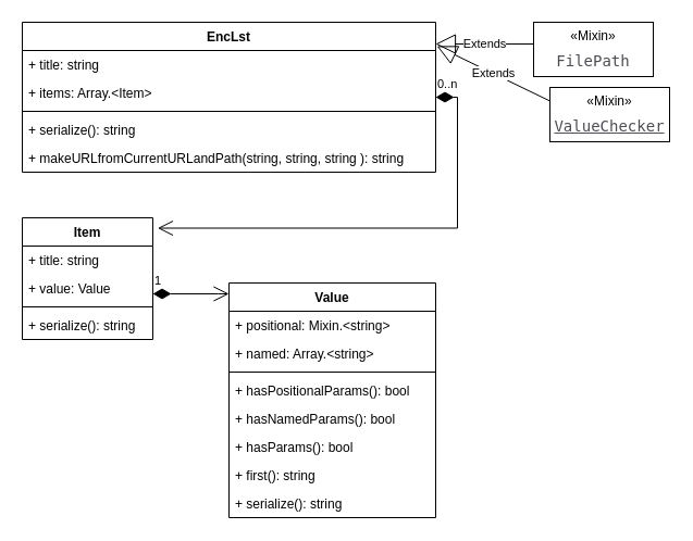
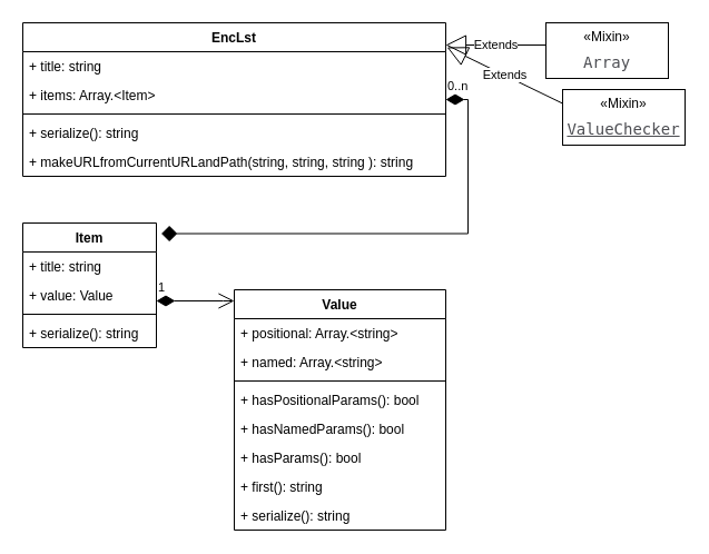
  <mxCell id="0" />
  <mxCell id="1" parent="0" />
  <mxCell id="2" value="EncLst" style="swimlane;fontStyle=1;align=center;verticalAlign=top;childLayout=stackLayout;horizontal=1;startSize=26;horizontalStack=0;resizeParent=1;resizeParentMax=0;resizeLast=0;collapsible=1;marginBottom=0;whiteSpace=wrap;html=1;" vertex="1" parent="1"><mxGeometry x="20" y="20" width="380" height="138" as="geometry" /></mxCell>
  <mxCell id="3" value="+ title: string" style="text;strokeColor=none;fillColor=none;align=left;verticalAlign=top;spacingLeft=4;spacingRight=4;overflow=hidden;rotatable=0;points=[[0,0.5],[1,0.5]];portConstraint=eastwest;whiteSpace=wrap;html=1;" vertex="1" parent="2"><mxGeometry y="26" width="380" height="26" as="geometry" /></mxCell>
  <mxCell id="4" value="+ items: Array.&amp;lt;Item&amp;gt;" style="text;strokeColor=none;fillColor=none;align=left;verticalAlign=top;spacingLeft=4;spacingRight=4;overflow=hidden;rotatable=0;points=[[0,0.5],[1,0.5]];portConstraint=eastwest;whiteSpace=wrap;html=1;" vertex="1" parent="2"><mxGeometry y="52" width="380" height="26" as="geometry" /></mxCell>
  <mxCell id="5" value="" style="line;strokeWidth=1;fillColor=none;align=left;verticalAlign=middle;spacingTop=-1;spacingLeft=3;spacingRight=3;rotatable=0;labelPosition=right;points=[];portConstraint=eastwest;strokeColor=inherit;" vertex="1" parent="2"><mxGeometry y="78" width="380" height="8" as="geometry" /></mxCell>
  <mxCell id="6" value="+ serialize(): string" style="text;strokeColor=none;fillColor=none;align=left;verticalAlign=top;spacingLeft=4;spacingRight=4;overflow=hidden;rotatable=0;points=[[0,0.5],[1,0.5]];portConstraint=eastwest;whiteSpace=wrap;html=1;" vertex="1" parent="2"><mxGeometry y="86" width="380" height="26" as="geometry" /></mxCell>
  <mxCell id="7" value="+ makeURLfromCurrentURLandPath&lt;span style=&quot;background-color: initial;&quot;&gt;(string, string, string ): string&lt;/span&gt;" style="text;strokeColor=none;fillColor=none;align=left;verticalAlign=top;spacingLeft=4;spacingRight=4;overflow=hidden;rotatable=0;points=[[0,0.5],[1,0.5]];portConstraint=eastwest;whiteSpace=wrap;html=1;" vertex="1" parent="2"><mxGeometry y="112" width="380" height="26" as="geometry" /></mxCell>
  <mxCell id="8" value="Item" style="swimlane;fontStyle=1;align=center;verticalAlign=top;childLayout=stackLayout;horizontal=1;startSize=26;horizontalStack=0;resizeParent=1;resizeParentMax=0;resizeLast=0;collapsible=1;marginBottom=0;whiteSpace=wrap;html=1;" vertex="1" parent="1"><mxGeometry x="20" y="200" width="120" height="112" as="geometry" /></mxCell>
  <mxCell id="9" value="+ title: string" style="text;strokeColor=none;fillColor=none;align=left;verticalAlign=top;spacingLeft=4;spacingRight=4;overflow=hidden;rotatable=0;points=[[0,0.5],[1,0.5]];portConstraint=eastwest;whiteSpace=wrap;html=1;" vertex="1" parent="8"><mxGeometry y="26" width="120" height="26" as="geometry" /></mxCell>
  <mxCell id="10" value="+ value: Value" style="text;strokeColor=none;fillColor=none;align=left;verticalAlign=top;spacingLeft=4;spacingRight=4;overflow=hidden;rotatable=0;points=[[0,0.5],[1,0.5]];portConstraint=eastwest;whiteSpace=wrap;html=1;" vertex="1" parent="8"><mxGeometry y="52" width="120" height="26" as="geometry" /></mxCell>
  <mxCell id="11" value="" style="line;strokeWidth=1;fillColor=none;align=left;verticalAlign=middle;spacingTop=-1;spacingLeft=3;spacingRight=3;rotatable=0;labelPosition=right;points=[];portConstraint=eastwest;strokeColor=inherit;" vertex="1" parent="8"><mxGeometry y="78" width="120" height="8" as="geometry" /></mxCell>
  <mxCell id="12" value="+ serialize(): string" style="text;strokeColor=none;fillColor=none;align=left;verticalAlign=top;spacingLeft=4;spacingRight=4;overflow=hidden;rotatable=0;points=[[0,0.5],[1,0.5]];portConstraint=eastwest;whiteSpace=wrap;html=1;" vertex="1" parent="8"><mxGeometry y="86" width="120" height="26" as="geometry" /></mxCell>
  <mxCell id="13" value="Value" style="swimlane;fontStyle=1;align=center;verticalAlign=top;childLayout=stackLayout;horizontal=1;startSize=26;horizontalStack=0;resizeParent=1;resizeParentMax=0;resizeLast=0;collapsible=1;marginBottom=0;whiteSpace=wrap;html=1;" vertex="1" parent="1"><mxGeometry x="210" y="260" width="190" height="216" as="geometry" /></mxCell>
- <mxCell id="14" value="+ positional: Mixin.&amp;lt;string&amp;gt;" style="text;strokeColor=none;fillColor=none;align=left;verticalAlign=top;spacingLeft=4;spacingRight=4;overflow=hidden;rotatable=0;points=[[0,0.5],[1,0.5]];portConstraint=eastwest;whiteSpace=wrap;html=1;" vertex="1" parent="13"><mxGeometry y="26" width="190" height="26" as="geometry" /></mxCell>
+ <mxCell id="14" value="+ positional: Array.&amp;lt;string&amp;gt;" style="text;strokeColor=none;fillColor=none;align=left;verticalAlign=top;spacingLeft=4;spacingRight=4;overflow=hidden;rotatable=0;points=[[0,0.5],[1,0.5]];portConstraint=eastwest;whiteSpace=wrap;html=1;" vertex="1" parent="13"><mxGeometry y="26" width="190" height="26" as="geometry" /></mxCell>
  <mxCell id="15" value="+ named: Array.&amp;lt;string&amp;gt;" style="text;strokeColor=none;fillColor=none;align=left;verticalAlign=top;spacingLeft=4;spacingRight=4;overflow=hidden;rotatable=0;points=[[0,0.5],[1,0.5]];portConstraint=eastwest;whiteSpace=wrap;html=1;" vertex="1" parent="13"><mxGeometry y="52" width="190" height="26" as="geometry" /></mxCell>
  <mxCell id="16" value="" style="line;strokeWidth=1;fillColor=none;align=left;verticalAlign=middle;spacingTop=-1;spacingLeft=3;spacingRight=3;rotatable=0;labelPosition=right;points=[];portConstraint=eastwest;strokeColor=inherit;" vertex="1" parent="13"><mxGeometry y="78" width="190" height="8" as="geometry" /></mxCell>
  <mxCell id="17" value="+ hasPositionalParams(): bool" style="text;strokeColor=none;fillColor=none;align=left;verticalAlign=top;spacingLeft=4;spacingRight=4;overflow=hidden;rotatable=0;points=[[0,0.5],[1,0.5]];portConstraint=eastwest;whiteSpace=wrap;html=1;" vertex="1" parent="13"><mxGeometry y="86" width="190" height="26" as="geometry" /></mxCell>
  <mxCell id="18" value="+ hasNamedParams(): bool" style="text;strokeColor=none;fillColor=none;align=left;verticalAlign=top;spacingLeft=4;spacingRight=4;overflow=hidden;rotatable=0;points=[[0,0.5],[1,0.5]];portConstraint=eastwest;whiteSpace=wrap;html=1;" vertex="1" parent="13"><mxGeometry y="112" width="190" height="26" as="geometry" /></mxCell>
  <mxCell id="19" value="+ hasParams(): bool" style="text;strokeColor=none;fillColor=none;align=left;verticalAlign=top;spacingLeft=4;spacingRight=4;overflow=hidden;rotatable=0;points=[[0,0.5],[1,0.5]];portConstraint=eastwest;whiteSpace=wrap;html=1;" vertex="1" parent="13"><mxGeometry y="138" width="190" height="26" as="geometry" /></mxCell>
  <mxCell id="20" value="+ first(): string" style="text;strokeColor=none;fillColor=none;align=left;verticalAlign=top;spacingLeft=4;spacingRight=4;overflow=hidden;rotatable=0;points=[[0,0.5],[1,0.5]];portConstraint=eastwest;whiteSpace=wrap;html=1;" vertex="1" parent="13"><mxGeometry y="164" width="190" height="26" as="geometry" /></mxCell>
  <mxCell id="21" value="+ serialize(): string" style="text;strokeColor=none;fillColor=none;align=left;verticalAlign=top;spacingLeft=4;spacingRight=4;overflow=hidden;rotatable=0;points=[[0,0.5],[1,0.5]];portConstraint=eastwest;whiteSpace=wrap;html=1;" vertex="1" parent="13"><mxGeometry y="190" width="190" height="26" as="geometry" /></mxCell>
  <mxCell id="22" value="1" style="endArrow=open;html=1;endSize=12;startArrow=diamondThin;startSize=14;startFill=1;edgeStyle=orthogonalEdgeStyle;align=left;verticalAlign=bottom;rounded=0;" edge="1" parent="1"><mxGeometry x="-1" y="3" relative="1" as="geometry"><mxPoint x="140" y="270" as="sourcePoint" /><mxPoint x="210" y="270" as="targetPoint" /><Array as="points"><mxPoint x="200" y="270" /><mxPoint x="200" y="270" /></Array></mxGeometry></mxCell>
- <mxCell id="23" value="0..n" style="endArrow=open;html=1;endSize=12;startArrow=diamondThin;startSize=14;startFill=1;edgeStyle=orthogonalEdgeStyle;align=left;verticalAlign=bottom;rounded=0;entryX=1.037;entryY=0.085;entryDx=0;entryDy=0;entryPerimeter=0;" edge="1" parent="1" source="4" target="8"><mxGeometry x="-1" y="3" relative="1" as="geometry"><mxPoint x="290" y="88.52" as="sourcePoint" /><mxPoint x="150" y="210" as="targetPoint" /><Array as="points"><mxPoint x="420" y="89" /><mxPoint x="420" y="209" /></Array></mxGeometry></mxCell>
- <mxCell id="24" value="«Mixin»&lt;br&gt;&lt;ul style=&quot;font-family: &amp;quot;Lucida Grande&amp;quot;, &amp;quot;Lucida Sans Unicode&amp;quot;, arial, sans-serif; font-size: 14px; line-height: 17px; padding: 0px; margin: 0px; list-style-type: none; color: rgb(77, 78, 83); text-align: start; background-color: rgb(255, 255, 255);&quot;&gt;&lt;li style=&quot;margin-top: 6px;&quot;&gt;&lt;a style=&quot;color: rgb(77, 78, 83); text-decoration-line: none; font-family: Consolas, Monaco, &amp;quot;Andale Mono&amp;quot;, monospace; line-height: 18px;&quot; href=&quot;https://uedatakeyuki.github.io/enclst-core-js/FilePath.html&quot;&gt;FilePath&lt;/a&gt;&lt;/li&gt;&lt;/ul&gt;" style="html=1;whiteSpace=wrap;" vertex="1" parent="1"><mxGeometry x="490" y="20" width="110" height="50" as="geometry" /></mxCell>
+ <mxCell id="23" value="0..n" style="endArrow=diamond;html=1;endSize=12;startArrow=diamondThin;startSize=14;startFill=1;edgeStyle=orthogonalEdgeStyle;align=left;verticalAlign=bottom;rounded=0;entryX=1.037;entryY=0.085;entryDx=0;entryDy=0;entryPerimeter=0;" edge="1" parent="1" source="4" target="8"><mxGeometry x="-1" y="3" relative="1" as="geometry"><mxPoint x="290" y="88.52" as="sourcePoint" /><mxPoint x="150" y="210" as="targetPoint" /><Array as="points"><mxPoint x="420" y="89" /><mxPoint x="420" y="209" /></Array></mxGeometry></mxCell>
+ <mxCell id="24" value="«Mixin»&lt;br&gt;&lt;ul style=&quot;font-family: &amp;quot;Lucida Grande&amp;quot;, &amp;quot;Lucida Sans Unicode&amp;quot;, arial, sans-serif; font-size: 14px; line-height: 17px; padding: 0px; margin: 0px; list-style-type: none; color: rgb(77, 78, 83); text-align: start; background-color: rgb(255, 255, 255);&quot;&gt;&lt;li style=&quot;margin-top: 6px;&quot;&gt;&lt;a style=&quot;color: rgb(77, 78, 83); text-decoration-line: none; font-family: Consolas, Monaco, &amp;quot;Andale Mono&amp;quot;, monospace; line-height: 18px;&quot; href=&quot;https://uedatakeyuki.github.io/enclst-core-js/FilePath.html&quot;&gt;Array&lt;/a&gt;&lt;/li&gt;&lt;/ul&gt;" style="html=1;whiteSpace=wrap;" vertex="1" parent="1"><mxGeometry x="490" y="20" width="110" height="50" as="geometry" /></mxCell>
  <mxCell id="25" value="«Mixin»&lt;br&gt;&lt;ul style=&quot;font-family: &amp;quot;Lucida Grande&amp;quot;, &amp;quot;Lucida Sans Unicode&amp;quot;, arial, sans-serif; font-size: 14px; line-height: 17px; padding: 0px; margin: 0px; list-style-type: none; color: rgb(77, 78, 83); text-align: start; background-color: rgb(255, 255, 255);&quot;&gt;&lt;li style=&quot;margin-top: 6px;&quot;&gt;&lt;a style=&quot;color: rgb(77, 78, 83); font-family: Consolas, Monaco, &amp;quot;Andale Mono&amp;quot;, monospace; line-height: 18px;&quot; href=&quot;https://uedatakeyuki.github.io/enclst-core-js/ValueChecker.html&quot;&gt;ValueChecker&lt;/a&gt;&lt;/li&gt;&lt;/ul&gt;" style="html=1;whiteSpace=wrap;" vertex="1" parent="1"><mxGeometry x="505" y="80" width="110" height="50" as="geometry" /></mxCell>
  <mxCell id="26" value="Extends" style="endArrow=block;endSize=16;endFill=0;html=1;rounded=0;entryX=1;entryY=0.145;entryDx=0;entryDy=0;entryPerimeter=0;" edge="1" parent="1" target="2"><mxGeometry width="160" relative="1" as="geometry"><mxPoint x="490" y="40" as="sourcePoint" /><mxPoint x="410" y="40" as="targetPoint" /></mxGeometry></mxCell>
  <mxCell id="27" value="Extends" style="endArrow=block;endSize=16;endFill=0;html=1;rounded=0;exitX=0;exitY=0.25;exitDx=0;exitDy=0;entryX=1.003;entryY=-0.154;entryDx=0;entryDy=0;entryPerimeter=0;" edge="1" parent="1" source="25" target="3"><mxGeometry width="160" relative="1" as="geometry"><mxPoint x="270" y="130" as="sourcePoint" /><mxPoint x="430" y="130" as="targetPoint" /></mxGeometry></mxCell>
